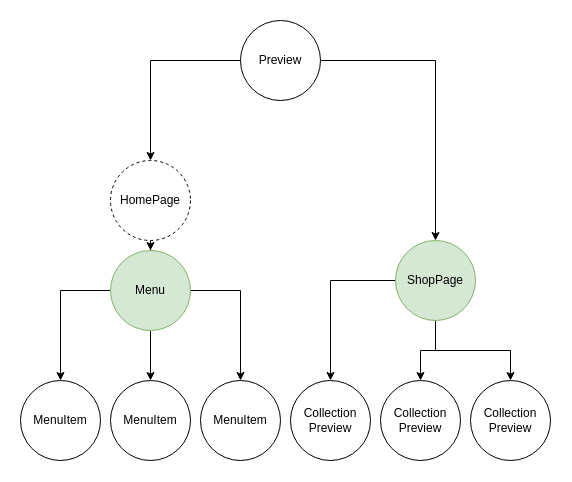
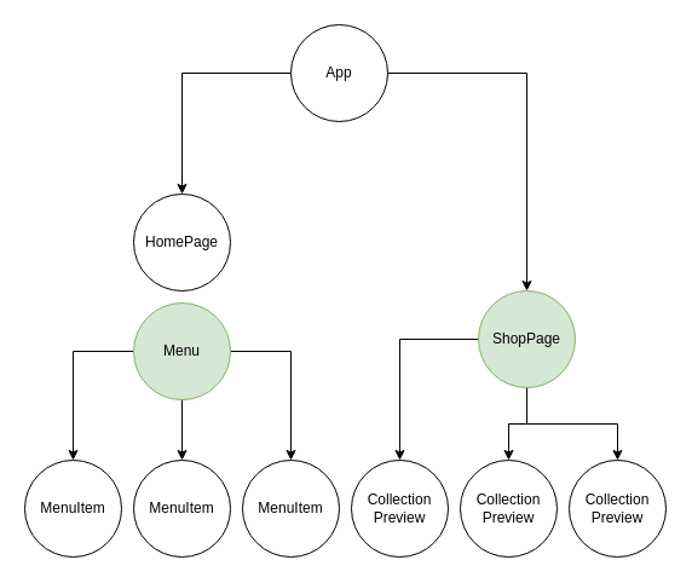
  <mxCell id="0" />
  <mxCell id="1" parent="0" />
  <mxCell id="2" value="" style="edgeStyle=orthogonalEdgeStyle;rounded=0;orthogonalLoop=1;jettySize=auto;html=1;" edge="1" parent="1" source="4" target="6"><mxGeometry relative="1" as="geometry" /></mxCell>
  <mxCell id="3" style="edgeStyle=orthogonalEdgeStyle;rounded=0;orthogonalLoop=1;jettySize=auto;html=1;entryX=0.5;entryY=0;entryDx=0;entryDy=0;" edge="1" parent="1" source="4" target="17"><mxGeometry relative="1" as="geometry" /></mxCell>
- <mxCell id="4" value="Preview" style="ellipse;whiteSpace=wrap;html=1;aspect=fixed;" vertex="1" parent="1"><mxGeometry x="240" y="20" width="80" height="80" as="geometry" /></mxCell>
- <mxCell id="5" value="" style="edgeStyle=orthogonalEdgeStyle;rounded=0;orthogonalLoop=1;jettySize=auto;html=1;" edge="1" parent="1" source="6" target="10"><mxGeometry relative="1" as="geometry" /></mxCell>
- <mxCell id="6" value="HomePage" style="ellipse;whiteSpace=wrap;html=1;aspect=fixed;dashed=1;" vertex="1" parent="1"><mxGeometry x="110" y="160" width="80" height="80" as="geometry" /></mxCell>
+ <mxCell id="4" value="App" style="ellipse;whiteSpace=wrap;html=1;aspect=fixed;" vertex="1" parent="1"><mxGeometry x="240" y="20" width="80" height="80" as="geometry" /></mxCell>
+ <mxCell id="6" value="HomePage" style="ellipse;whiteSpace=wrap;html=1;aspect=fixed;" vertex="1" parent="1"><mxGeometry x="110" y="160" width="80" height="80" as="geometry" /></mxCell>
  <mxCell id="7" value="" style="edgeStyle=orthogonalEdgeStyle;rounded=0;orthogonalLoop=1;jettySize=auto;html=1;" edge="1" parent="1" source="10" target="12"><mxGeometry relative="1" as="geometry" /></mxCell>
  <mxCell id="8" style="edgeStyle=orthogonalEdgeStyle;rounded=0;orthogonalLoop=1;jettySize=auto;html=1;" edge="1" parent="1" source="10" target="11"><mxGeometry relative="1" as="geometry" /></mxCell>
  <mxCell id="9" style="edgeStyle=orthogonalEdgeStyle;rounded=0;orthogonalLoop=1;jettySize=auto;html=1;entryX=0.5;entryY=0;entryDx=0;entryDy=0;" edge="1" parent="1" source="10" target="13"><mxGeometry relative="1" as="geometry" /></mxCell>
  <mxCell id="10" value="Menu" style="ellipse;whiteSpace=wrap;html=1;aspect=fixed;fillColor=#d5e8d4;strokeColor=#82b366;" vertex="1" parent="1"><mxGeometry x="110" y="250" width="80" height="80" as="geometry" /></mxCell>
  <mxCell id="11" value="MenuItem" style="ellipse;whiteSpace=wrap;html=1;aspect=fixed;" vertex="1" parent="1"><mxGeometry x="20" y="380" width="80" height="80" as="geometry" /></mxCell>
  <mxCell id="12" value="MenuItem" style="ellipse;whiteSpace=wrap;html=1;aspect=fixed;" vertex="1" parent="1"><mxGeometry x="110" y="380" width="80" height="80" as="geometry" /></mxCell>
  <mxCell id="13" value="MenuItem" style="ellipse;whiteSpace=wrap;html=1;aspect=fixed;" vertex="1" parent="1"><mxGeometry x="200" y="380" width="80" height="80" as="geometry" /></mxCell>
  <mxCell id="14" value="" style="edgeStyle=orthogonalEdgeStyle;rounded=0;orthogonalLoop=1;jettySize=auto;html=1;" edge="1" parent="1" source="17" target="19"><mxGeometry relative="1" as="geometry" /></mxCell>
  <mxCell id="15" style="edgeStyle=orthogonalEdgeStyle;rounded=0;orthogonalLoop=1;jettySize=auto;html=1;" edge="1" parent="1" source="17" target="18"><mxGeometry relative="1" as="geometry" /></mxCell>
  <mxCell id="16" style="edgeStyle=orthogonalEdgeStyle;rounded=0;orthogonalLoop=1;jettySize=auto;html=1;entryX=0.5;entryY=0;entryDx=0;entryDy=0;" edge="1" parent="1" source="17" target="20"><mxGeometry relative="1" as="geometry" /></mxCell>
  <mxCell id="17" value="ShopPage" style="ellipse;whiteSpace=wrap;html=1;aspect=fixed;fillColor=#d5e8d4;strokeColor=#82b366;" vertex="1" parent="1"><mxGeometry x="395" y="240" width="80" height="80" as="geometry" /></mxCell>
  <mxCell id="18" value="Collection&lt;br&gt;Preview" style="ellipse;whiteSpace=wrap;html=1;aspect=fixed;" vertex="1" parent="1"><mxGeometry x="290" y="380" width="80" height="80" as="geometry" /></mxCell>
  <mxCell id="19" value="Collection&lt;br&gt;Preview" style="ellipse;whiteSpace=wrap;html=1;aspect=fixed;" vertex="1" parent="1"><mxGeometry x="380" y="380" width="80" height="80" as="geometry" /></mxCell>
  <mxCell id="20" value="Collection&lt;br&gt;Preview" style="ellipse;whiteSpace=wrap;html=1;aspect=fixed;" vertex="1" parent="1"><mxGeometry x="470" y="380" width="80" height="80" as="geometry" /></mxCell>
